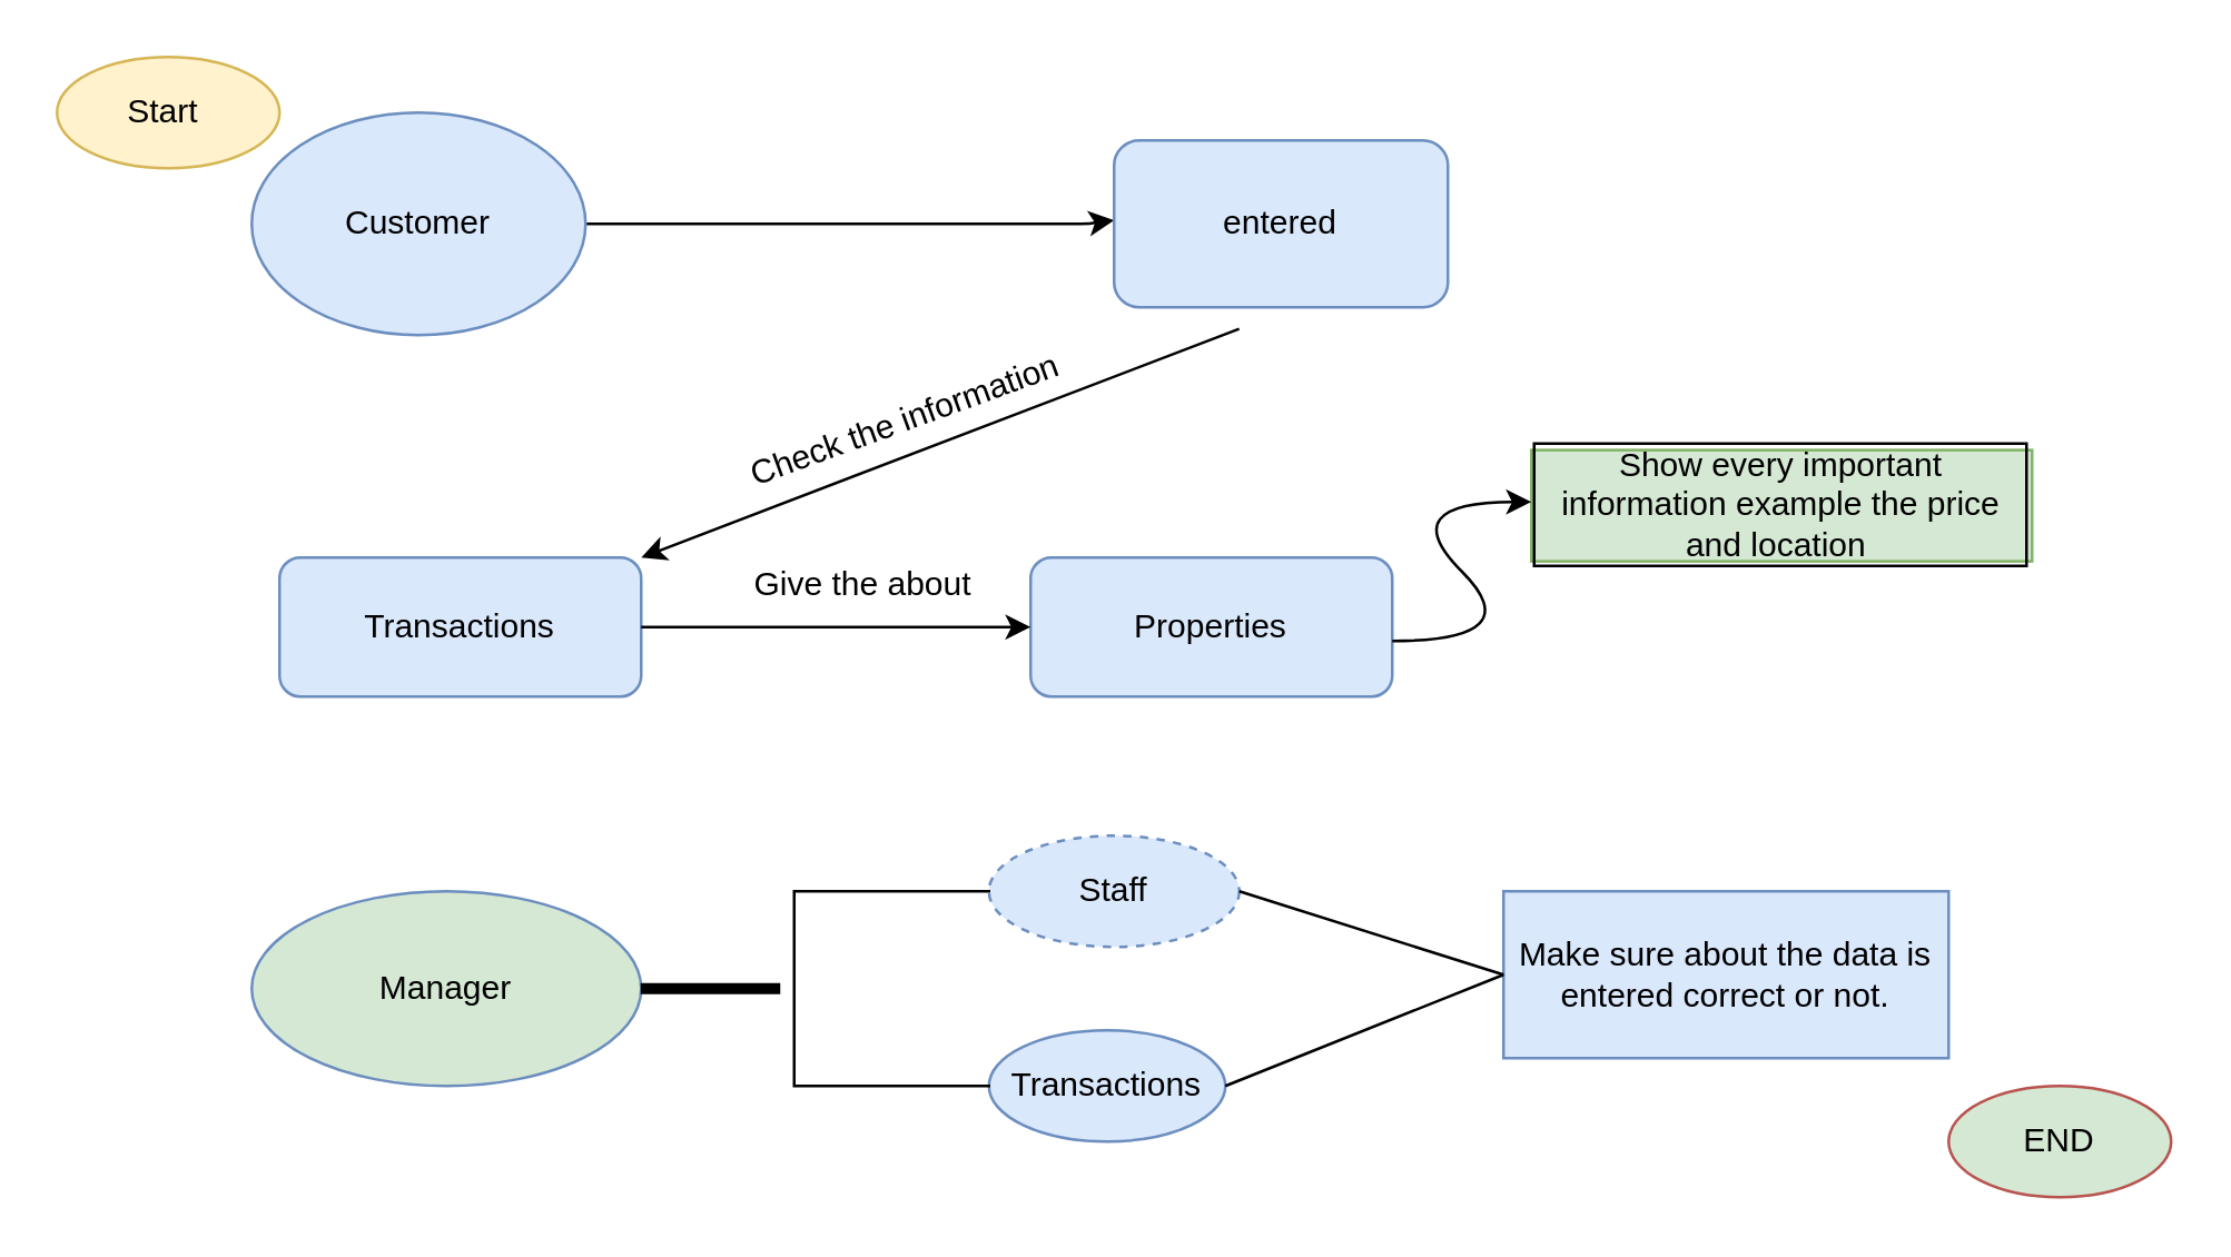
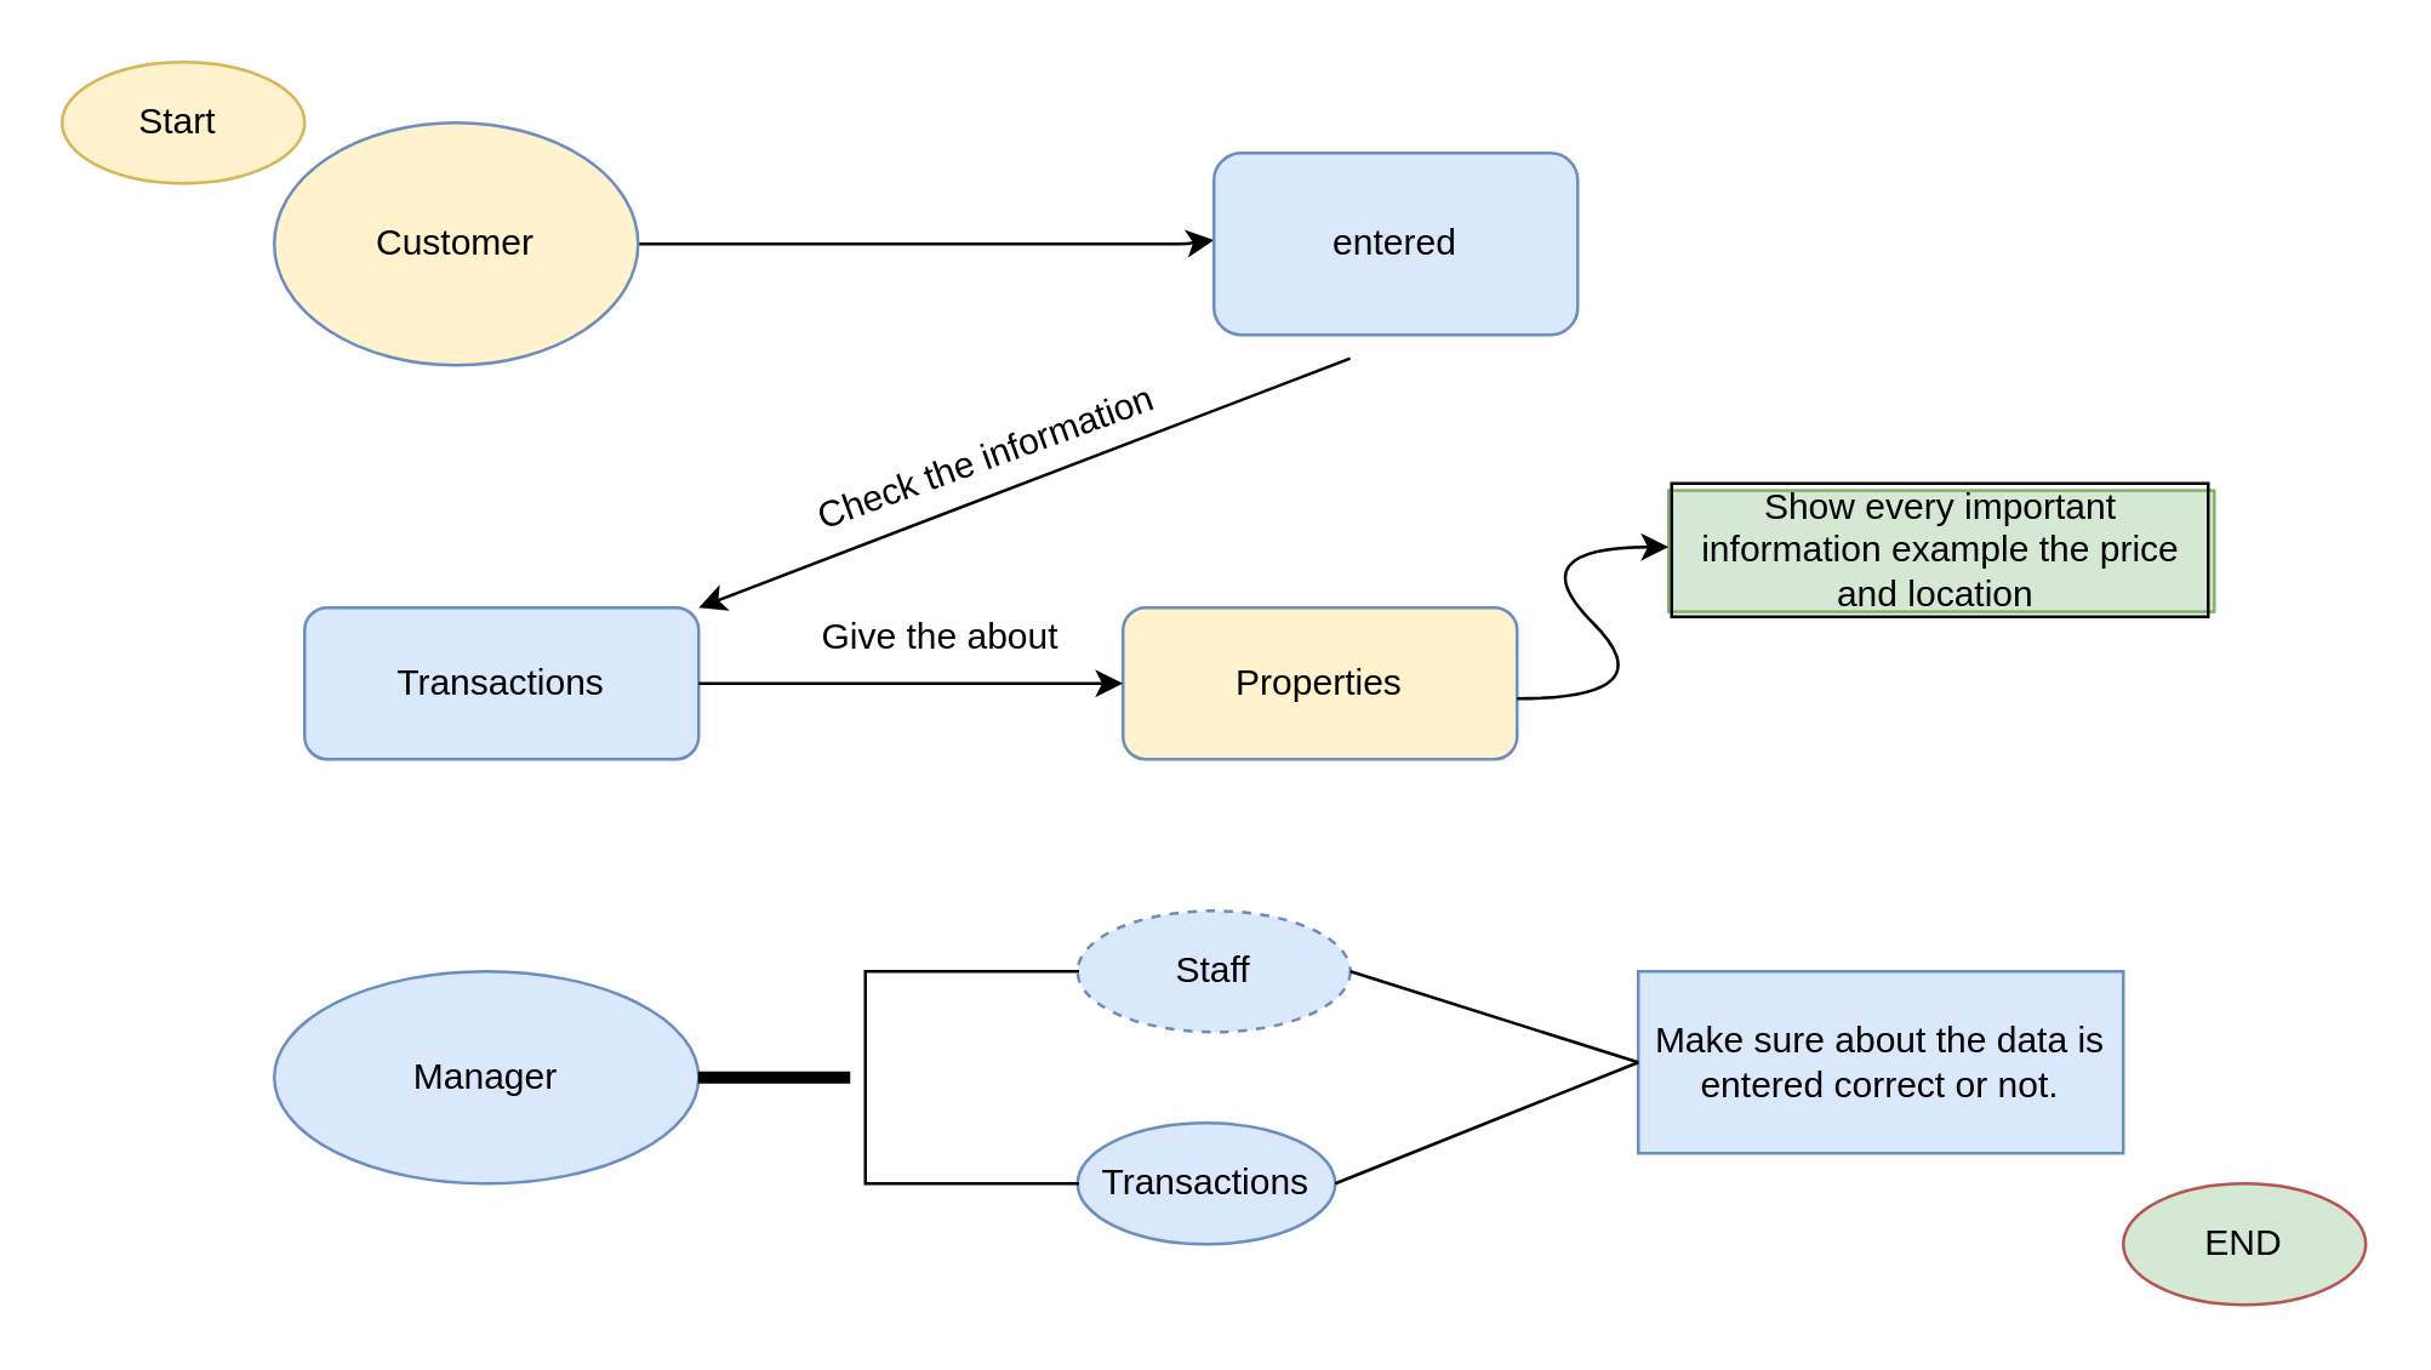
  <mxCell id="0" />
  <mxCell id="1" parent="0" />
  <mxCell id="2" value="Start&amp;nbsp;" style="ellipse;whiteSpace=wrap;html=1;fillColor=#fff2cc;strokeColor=#d6b656;" vertex="1" parent="1"><mxGeometry x="20" y="20" width="80" height="40" as="geometry" /></mxCell>
  <mxCell id="3" value="" style="endArrow=classic;html=1;entryX=0;entryY=0.5;entryDx=0;entryDy=0;exitX=1;exitY=0.5;exitDx=0;exitDy=0;" edge="1" parent="1" source="7"><mxGeometry width="50" height="50" relative="1" as="geometry"><mxPoint x="210" y="80" as="sourcePoint" /><mxPoint x="400" y="78.71" as="targetPoint" /><Array as="points"><mxPoint x="320" y="80" /><mxPoint x="390" y="80" /></Array></mxGeometry></mxCell>
  <mxCell id="4" value="" style="endArrow=classic;html=1;exitX=0.346;exitY=0.988;exitDx=0;exitDy=0;exitPerimeter=0;entryX=1;entryY=0;entryDx=0;entryDy=0;" edge="1" parent="1" target="5"><mxGeometry width="50" height="50" relative="1" as="geometry"><mxPoint x="444.98" y="117.75" as="sourcePoint" /><mxPoint x="437.414" y="176.01" as="targetPoint" /></mxGeometry></mxCell>
  <mxCell id="5" value="Transactions" style="rounded=1;whiteSpace=wrap;html=1;fillColor=#dae8fc;strokeColor=#6c8ebf;" vertex="1" parent="1"><mxGeometry x="100" y="200" width="130" height="50" as="geometry" /></mxCell>
  <mxCell id="6" value="Check the information" style="text;html=1;strokeColor=none;fillColor=none;align=center;verticalAlign=middle;whiteSpace=wrap;rounded=0;rotation=-20;" vertex="1" parent="1"><mxGeometry x="260" y="140" width="129.81" height="21.34" as="geometry" /></mxCell>
- <mxCell id="7" value="&lt;span&gt;Customer&lt;/span&gt;" style="ellipse;whiteSpace=wrap;html=1;fillColor=#dae8fc;strokeColor=#6c8ebf;" vertex="1" parent="1"><mxGeometry x="90" y="40" width="120" height="80" as="geometry" /></mxCell>
+ <mxCell id="7" value="&lt;span&gt;Customer&lt;/span&gt;" style="ellipse;whiteSpace=wrap;html=1;fillColor=#fff2cc;strokeColor=#6c8ebf;" vertex="1" parent="1"><mxGeometry x="90" y="40" width="120" height="80" as="geometry" /></mxCell>
  <mxCell id="8" value="&lt;span&gt;entered&lt;/span&gt;" style="rounded=1;whiteSpace=wrap;html=1;fillColor=#dae8fc;strokeColor=#6c8ebf;" vertex="1" parent="1"><mxGeometry x="400" y="50" width="120" height="60" as="geometry" /></mxCell>
- <mxCell id="9" value="Properties" style="rounded=1;whiteSpace=wrap;html=1;fillColor=#dae8fc;strokeColor=#6c8ebf;" vertex="1" parent="1"><mxGeometry x="370" y="200" width="130" height="50" as="geometry" /></mxCell>
+ <mxCell id="9" value="Properties" style="rounded=1;whiteSpace=wrap;html=1;fillColor=#fff2cc;strokeColor=#6c8ebf;" vertex="1" parent="1"><mxGeometry x="370" y="200" width="130" height="50" as="geometry" /></mxCell>
  <mxCell id="10" value="" style="endArrow=classic;html=1;exitX=1;exitY=0.5;exitDx=0;exitDy=0;entryX=0;entryY=0.5;entryDx=0;entryDy=0;" edge="1" parent="1" source="5" target="9"><mxGeometry width="50" height="50" relative="1" as="geometry"><mxPoint x="270" y="250" as="sourcePoint" /><mxPoint x="320" y="200" as="targetPoint" /></mxGeometry></mxCell>
  <mxCell id="11" value="Give the about" style="text;html=1;strokeColor=none;fillColor=none;align=center;verticalAlign=middle;whiteSpace=wrap;rounded=0;" vertex="1" parent="1"><mxGeometry x="260" y="200" width="100" height="20" as="geometry" /></mxCell>
- <mxCell id="12" value="Manager" style="ellipse;whiteSpace=wrap;html=1;fillColor=#d5e8d4;strokeColor=#6c8ebf;" vertex="1" parent="1"><mxGeometry x="90" y="320" width="140" height="70" as="geometry" /></mxCell>
+ <mxCell id="12" value="Manager" style="ellipse;whiteSpace=wrap;html=1;fillColor=#dae8fc;strokeColor=#6c8ebf;" vertex="1" parent="1"><mxGeometry x="90" y="320" width="140" height="70" as="geometry" /></mxCell>
  <mxCell id="13" value="Show every important information example the price and location&amp;nbsp;" style="text;html=1;strokeColor=#82b366;fillColor=#d5e8d4;align=center;verticalAlign=middle;whiteSpace=wrap;rounded=0;labelBorderColor=#000000;" vertex="1" parent="1"><mxGeometry x="550" y="161.34" width="180" height="40" as="geometry" /></mxCell>
  <mxCell id="14" value="Staff" style="ellipse;whiteSpace=wrap;html=1;fillColor=#dae8fc;strokeColor=#6c8ebf;dashed=1;" vertex="1" parent="1"><mxGeometry x="355" y="300" width="90" height="40" as="geometry" /></mxCell>
  <mxCell id="15" value="Transactions" style="ellipse;whiteSpace=wrap;html=1;fillColor=#dae8fc;strokeColor=#6c8ebf;" vertex="1" parent="1"><mxGeometry x="355" y="370" width="85" height="40" as="geometry" /></mxCell>
  <mxCell id="16" value="" style="line;strokeWidth=4;html=1;perimeter=backbonePerimeter;points=[];outlineConnect=0;" vertex="1" parent="1"><mxGeometry x="229.81" y="350" width="50.19" height="10" as="geometry" /></mxCell>
  <mxCell id="17" value="" style="shape=partialRectangle;whiteSpace=wrap;html=1;bottom=1;right=1;left=1;top=0;fillColor=none;routingCenterX=-0.5;rotation=90;" vertex="1" parent="1"><mxGeometry x="285" y="320" width="70" height="70" as="geometry" /></mxCell>
  <mxCell id="18" value="Make sure about the data is entered correct or not." style="rounded=0;whiteSpace=wrap;html=1;fillColor=#dae8fc;strokeColor=#6c8ebf;" vertex="1" parent="1"><mxGeometry x="540" y="320" width="160" height="60" as="geometry" /></mxCell>
  <mxCell id="19" value="" style="endArrow=none;html=1;exitX=1;exitY=0.5;exitDx=0;exitDy=0;" edge="1" parent="1" source="14"><mxGeometry width="50" height="50" relative="1" as="geometry"><mxPoint x="490" y="400" as="sourcePoint" /><mxPoint x="540" y="350" as="targetPoint" /></mxGeometry></mxCell>
  <mxCell id="20" value="" style="endArrow=none;html=1;exitX=1;exitY=0.5;exitDx=0;exitDy=0;" edge="1" parent="1" source="15"><mxGeometry width="50" height="50" relative="1" as="geometry"><mxPoint x="490" y="400" as="sourcePoint" /><mxPoint x="540" y="350" as="targetPoint" /></mxGeometry></mxCell>
  <mxCell id="21" value="" style="curved=1;endArrow=classic;html=1;" edge="1" parent="1"><mxGeometry width="50" height="50" relative="1" as="geometry"><mxPoint x="500" y="230" as="sourcePoint" /><mxPoint x="550" y="180" as="targetPoint" /><Array as="points"><mxPoint x="550" y="230" /><mxPoint x="500" y="180" /></Array></mxGeometry></mxCell>
  <mxCell id="22" value="END" style="ellipse;whiteSpace=wrap;html=1;fillColor=#d5e8d4;strokeColor=#b85450;" vertex="1" parent="1"><mxGeometry x="700" y="390" width="80" height="40" as="geometry" /></mxCell>
